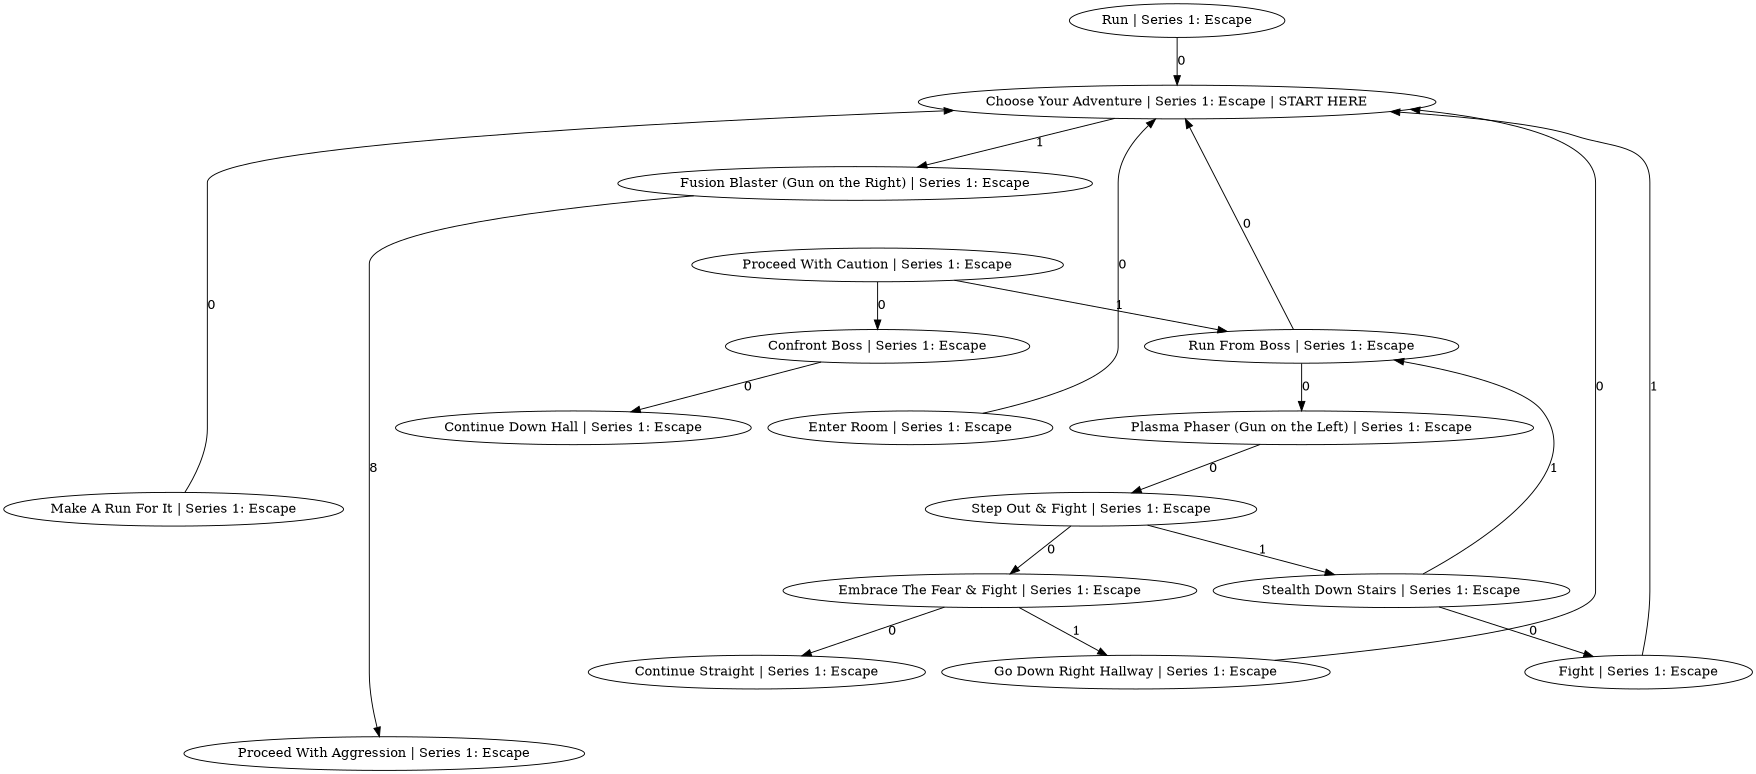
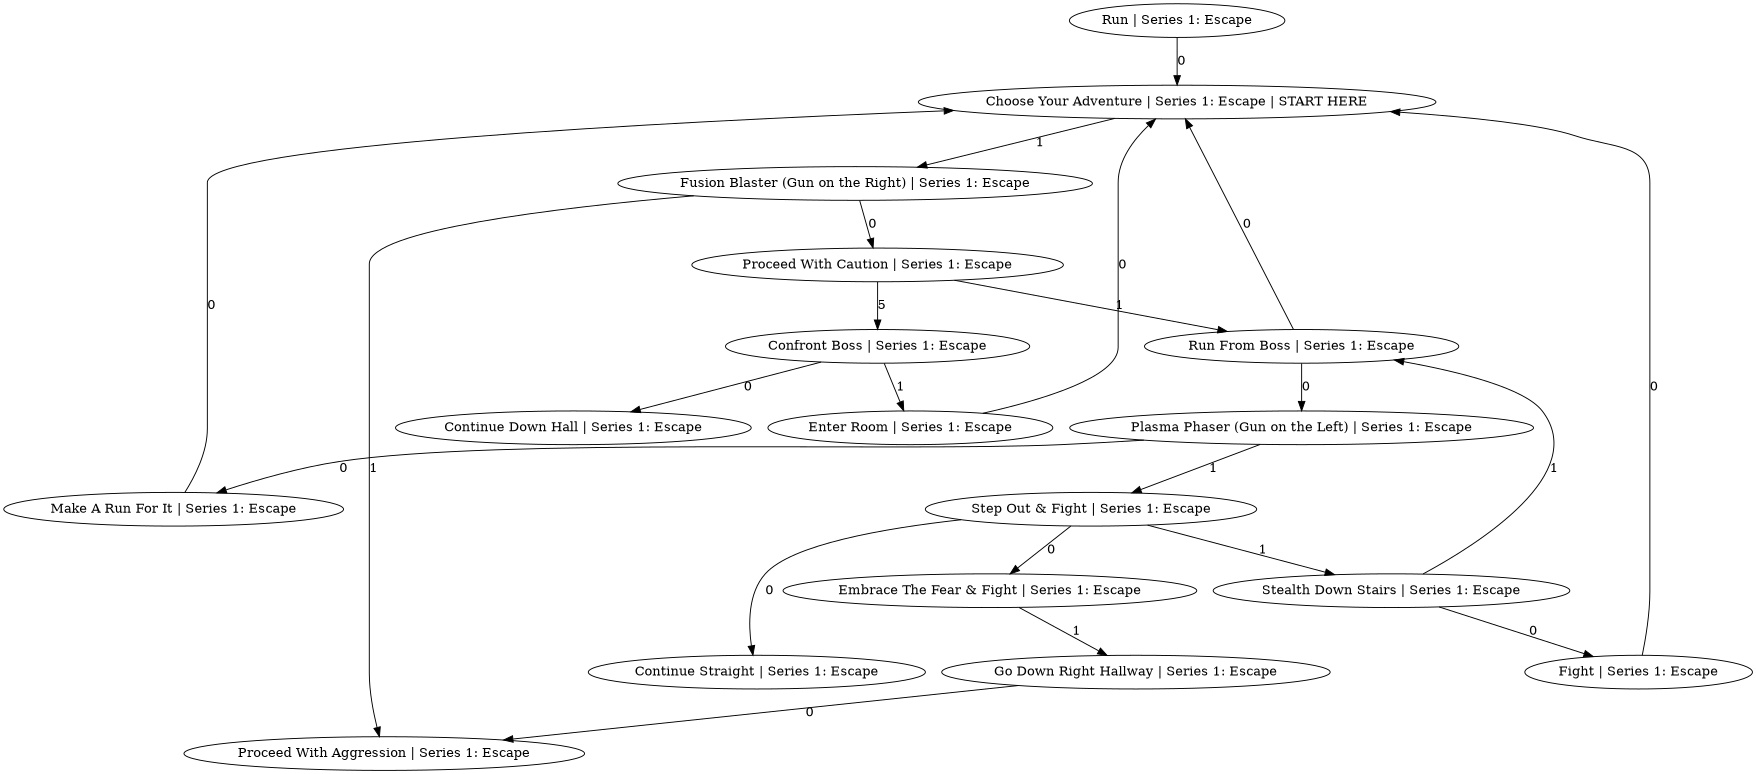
  digraph {
    n1 [label="Choose Your Adventure | Series 1: Escape | START HERE"]
    n2 [label="Fusion Blaster (Gun on the Right) | Series 1: Escape"]
    n3 [label="Plasma Phaser (Gun on the Left) | Series 1: Escape"]
    n4 [label="Make A Run For It | Series 1: Escape"]
    n5 [label="Step Out & Fight | Series 1: Escape"]
    n6 [label="Proceed With Caution | Series 1: Escape"]
    n7 [label="Proceed With Aggression | Series 1: Escape"]
    n8 [label="Embrace The Fear & Fight | Series 1: Escape"]
    n9 [label="Stealth Down Stairs | Series 1: Escape"]
    n10 [label="Confront Boss | Series 1: Escape"]
    n11 [label="Run From Boss | Series 1: Escape"]
    n12 [label="Continue Down Hall | Series 1: Escape"]
    n13 [label="Enter Room | Series 1: Escape"]
    n14 [label="Continue Straight | Series 1: Escape"]
    n15 [label="Go Down Right Hallway | Series 1: Escape"]
    n16 [label="Fight | Series 1: Escape"]
    n17 [label="Run | Series 1: Escape"]
    n1 -> n2 [label=1]
-   n2 -> n7 [label=8]
-   n3 -> n5 [label=0]
+   n2 -> n6 [label=0]
+   n2 -> n7 [label=1]
+   n3 -> n4 [label=0]
+   n3 -> n5 [label=1]
    n4 -> n1 [label=0]
    n5 -> n8 [label=0]
    n5 -> n9 [label=1]
-   n6 -> n10 [label=0]
+   n6 -> n10 [label=5]
    n6 -> n11 [label=1]
-   n8 -> n14 [label=0]
+   n5 -> n14 [label=0]
    n8 -> n15 [label=1]
    n9 -> n11 [label=1]
    n9 -> n16 [label=0]
    n10 -> n12 [label=0]
+   n10 -> n13 [label=1]
    n11 -> n1 [label=0]
    n11 -> n3 [label=0]
    n13 -> n1 [label=0]
-   n15 -> n1 [label=0]
-   n16 -> n1 [label=1]
+   n15 -> n7 [label=0]
+   n16 -> n1 [label=0]
    n17 -> n1 [label=0]
  }
